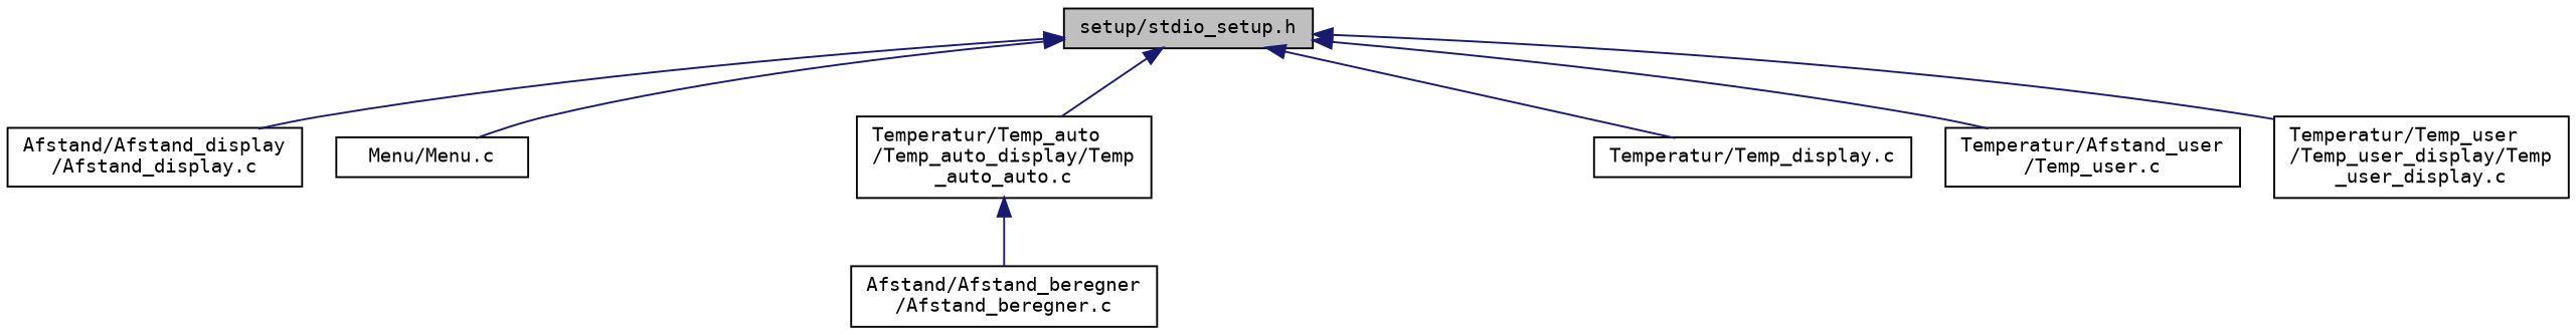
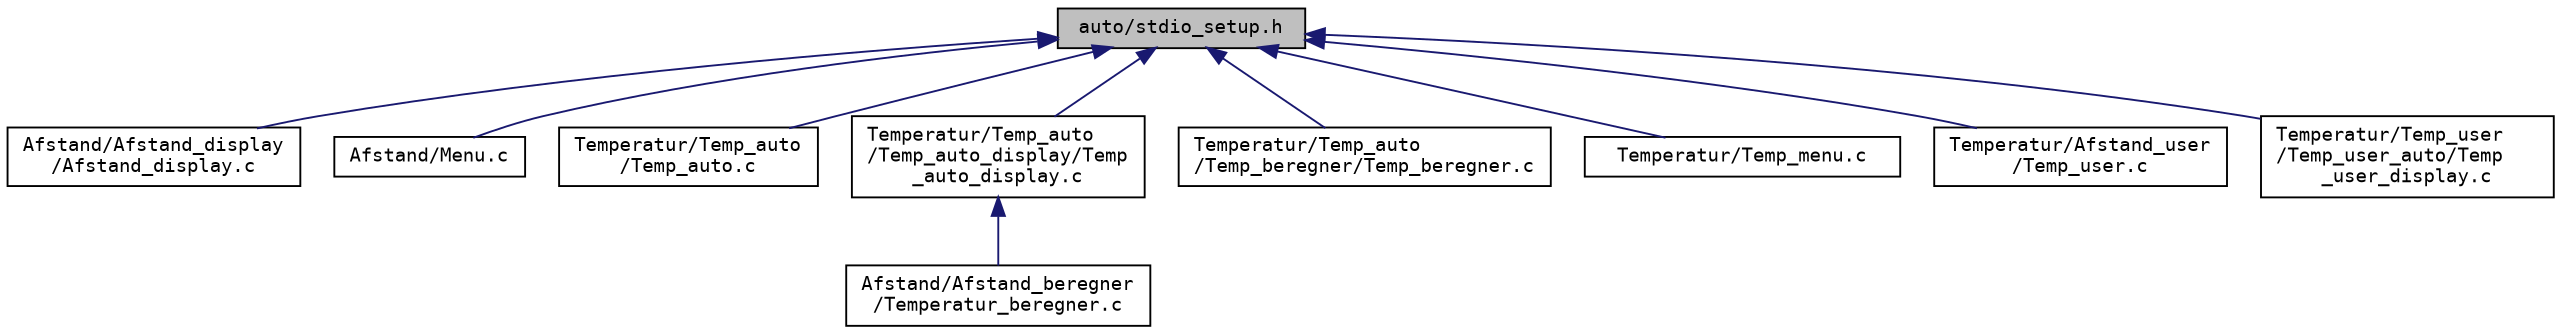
  digraph {
    fontname="DejaVu Sans Mono"
    node [color=black fillcolor=white fontname="DejaVu Sans Mono" fontsize=10 shape=record style=filled]
    edge [color=midnightblue dir=back fontname="DejaVu Sans Mono" fontsize=10 labelfontname=Helvetica labelfontsize=10 style=solid]
-   n1 [fillcolor=grey75 fontcolor=black height=0.2 label="setup/stdio_setup.h" width=0.4]
+   n1 [fillcolor=grey75 fontcolor=black height=0.2 label="auto/stdio_setup.h" width=0.4]
    n2 [height=0.2 label="Afstand/Afstand_display\l/Afstand_display.c" width=0.4]
-   n3 [height=0.2 label="Menu/Menu.c" width=0.4]
-   n5 [height=0.2 label="Temperatur/Temp_auto\l/Temp_auto_display/Temp\l_auto_auto.c" width=0.4]
-   n7 [height=0.2 label="Temperatur/Temp_display.c" width=0.4]
+   n3 [height=0.2 label="Afstand/Menu.c" width=0.4]
+   n4 [height=0.2 label="Temperatur/Temp_auto\l/Temp_auto.c" width=0.4]
+   n5 [height=0.2 label="Temperatur/Temp_auto\l/Temp_auto_display/Temp\l_auto_display.c" width=0.4]
+   n6 [height=0.2 label="Temperatur/Temp_auto\l/Temp_beregner/Temp_beregner.c" width=0.4]
+   n7 [height=0.2 label="Temperatur/Temp_menu.c" width=0.4]
    n8 [height=0.2 label="Temperatur/Afstand_user\l/Temp_user.c" width=0.4]
-   n9 [height=0.2 label="Temperatur/Temp_user\l/Temp_user_display/Temp\l_user_display.c" width=0.4]
-   n10 [height=0.2 label="Afstand/Afstand_beregner\l/Afstand_beregner.c" width=0.4]
+   n9 [height=0.2 label="Temperatur/Temp_user\l/Temp_user_auto/Temp\l_user_display.c" width=0.4]
+   n10 [height=0.2 label="Afstand/Afstand_beregner\l/Temperatur_beregner.c" width=0.4]
    n1 -> n2
    n1 -> n3
+   n1 -> n4
    n1 -> n5
+   n1 -> n6
    n1 -> n7
    n1 -> n8
    n1 -> n9
    n5 -> n10
  }
